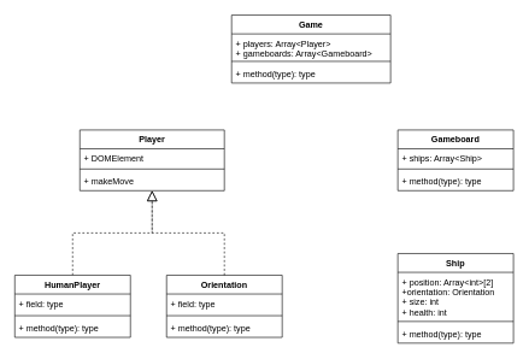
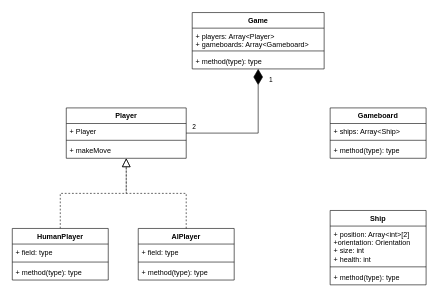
  <mxCell id="0" />
  <mxCell id="1" parent="0" />
  <mxCell id="2" value="Game" style="swimlane;fontStyle=1;align=center;verticalAlign=top;childLayout=stackLayout;horizontal=1;startSize=26;horizontalStack=0;resizeParent=1;resizeParentMax=0;resizeLast=0;collapsible=1;marginBottom=0;" vertex="1" parent="1"><mxGeometry x="320" y="20" width="220" height="94" as="geometry" /></mxCell>
  <mxCell id="3" value="+ players: Array&lt;Player&gt;&#10;+ gameboards: Array&lt;Gameboard&gt;" style="text;strokeColor=none;fillColor=none;align=left;verticalAlign=top;spacingLeft=4;spacingRight=4;overflow=hidden;rotatable=0;points=[[0,0.5],[1,0.5]];portConstraint=eastwest;" vertex="1" parent="2"><mxGeometry y="26" width="220" height="34" as="geometry" /></mxCell>
  <mxCell id="4" value="" style="line;strokeWidth=1;fillColor=none;align=left;verticalAlign=middle;spacingTop=-1;spacingLeft=3;spacingRight=3;rotatable=0;labelPosition=right;points=[];portConstraint=eastwest;strokeColor=inherit;" vertex="1" parent="2"><mxGeometry y="60" width="220" height="8" as="geometry" /></mxCell>
  <mxCell id="5" value="+ method(type): type" style="text;strokeColor=none;fillColor=none;align=left;verticalAlign=top;spacingLeft=4;spacingRight=4;overflow=hidden;rotatable=0;points=[[0,0.5],[1,0.5]];portConstraint=eastwest;" vertex="1" parent="2"><mxGeometry y="68" width="220" height="26" as="geometry" /></mxCell>
  <mxCell id="6" value="Gameboard&#10;" style="swimlane;fontStyle=1;align=center;verticalAlign=top;childLayout=stackLayout;horizontal=1;startSize=26;horizontalStack=0;resizeParent=1;resizeParentMax=0;resizeLast=0;collapsible=1;marginBottom=0;" vertex="1" parent="1"><mxGeometry x="550" y="179" width="160" height="84" as="geometry" /></mxCell>
  <mxCell id="7" value="+ ships: Array&lt;Ship&gt;" style="text;strokeColor=none;fillColor=none;align=left;verticalAlign=top;spacingLeft=4;spacingRight=4;overflow=hidden;rotatable=0;points=[[0,0.5],[1,0.5]];portConstraint=eastwest;" vertex="1" parent="6"><mxGeometry y="26" width="160" height="24" as="geometry" /></mxCell>
  <mxCell id="8" value="" style="line;strokeWidth=1;fillColor=none;align=left;verticalAlign=middle;spacingTop=-1;spacingLeft=3;spacingRight=3;rotatable=0;labelPosition=right;points=[];portConstraint=eastwest;strokeColor=inherit;" vertex="1" parent="6"><mxGeometry y="50" width="160" height="8" as="geometry" /></mxCell>
  <mxCell id="9" value="+ method(type): type" style="text;strokeColor=none;fillColor=none;align=left;verticalAlign=top;spacingLeft=4;spacingRight=4;overflow=hidden;rotatable=0;points=[[0,0.5],[1,0.5]];portConstraint=eastwest;" vertex="1" parent="6"><mxGeometry y="58" width="160" height="26" as="geometry" /></mxCell>
  <mxCell id="10" value="Player" style="swimlane;fontStyle=1;align=center;verticalAlign=top;childLayout=stackLayout;horizontal=1;startSize=26;horizontalStack=0;resizeParent=1;resizeParentMax=0;resizeLast=0;collapsible=1;marginBottom=0;" vertex="1" parent="1"><mxGeometry x="110" y="179" width="200" height="84" as="geometry" /></mxCell>
- <mxCell id="11" value="+ DOMElement" style="text;strokeColor=none;fillColor=none;align=left;verticalAlign=top;spacingLeft=4;spacingRight=4;overflow=hidden;rotatable=0;points=[[0,0.5],[1,0.5]];portConstraint=eastwest;" vertex="1" parent="10"><mxGeometry y="26" width="200" height="24" as="geometry" /></mxCell>
+ <mxCell id="11" value="+ Player" style="text;strokeColor=none;fillColor=none;align=left;verticalAlign=top;spacingLeft=4;spacingRight=4;overflow=hidden;rotatable=0;points=[[0,0.5],[1,0.5]];portConstraint=eastwest;" vertex="1" parent="10"><mxGeometry y="26" width="200" height="24" as="geometry" /></mxCell>
  <mxCell id="12" value="" style="line;strokeWidth=1;fillColor=none;align=left;verticalAlign=middle;spacingTop=-1;spacingLeft=3;spacingRight=3;rotatable=0;labelPosition=right;points=[];portConstraint=eastwest;strokeColor=inherit;" vertex="1" parent="10"><mxGeometry y="50" width="200" height="8" as="geometry" /></mxCell>
  <mxCell id="13" value="+ makeMove" style="text;strokeColor=none;fillColor=none;align=left;verticalAlign=top;spacingLeft=4;spacingRight=4;overflow=hidden;rotatable=0;points=[[0,0.5],[1,0.5]];portConstraint=eastwest;" vertex="1" parent="10"><mxGeometry y="58" width="200" height="26" as="geometry" /></mxCell>
  <mxCell id="14" value="" style="endArrow=block;dashed=1;endFill=0;endSize=12;html=1;rounded=0;edgeStyle=orthogonalEdgeStyle;" edge="1" parent="1" source="15" target="10"><mxGeometry width="160" relative="1" as="geometry"><mxPoint x="610" y="380" as="sourcePoint" /><mxPoint x="660" y="340" as="targetPoint" /></mxGeometry></mxCell>
  <mxCell id="15" value="HumanPlayer&#10;" style="swimlane;fontStyle=1;align=center;verticalAlign=top;childLayout=stackLayout;horizontal=1;startSize=26;horizontalStack=0;resizeParent=1;resizeParentMax=0;resizeLast=0;collapsible=1;marginBottom=0;" vertex="1" parent="1"><mxGeometry y="380" width="160" height="86" as="geometry" x="20" /></mxCell>
  <mxCell id="16" value="+ field: type" style="text;strokeColor=none;fillColor=none;align=left;verticalAlign=top;spacingLeft=4;spacingRight=4;overflow=hidden;rotatable=0;points=[[0,0.5],[1,0.5]];portConstraint=eastwest;" vertex="1" parent="15"><mxGeometry y="26" width="160" height="26" as="geometry" /></mxCell>
  <mxCell id="17" value="" style="line;strokeWidth=1;fillColor=none;align=left;verticalAlign=middle;spacingTop=-1;spacingLeft=3;spacingRight=3;rotatable=0;labelPosition=right;points=[];portConstraint=eastwest;strokeColor=inherit;" vertex="1" parent="15"><mxGeometry y="52" width="160" height="8" as="geometry" /></mxCell>
  <mxCell id="18" value="+ method(type): type" style="text;strokeColor=none;fillColor=none;align=left;verticalAlign=top;spacingLeft=4;spacingRight=4;overflow=hidden;rotatable=0;points=[[0,0.5],[1,0.5]];portConstraint=eastwest;" vertex="1" parent="15"><mxGeometry y="60" width="160" height="26" as="geometry" /></mxCell>
- <mxCell id="19" value="Orientation&#10;" style="swimlane;fontStyle=1;align=center;verticalAlign=top;childLayout=stackLayout;horizontal=1;startSize=26;horizontalStack=0;resizeParent=1;resizeParentMax=0;resizeLast=0;collapsible=1;marginBottom=0;" vertex="1" parent="1"><mxGeometry x="230" y="380" width="160" height="86" as="geometry" /></mxCell>
+ <mxCell id="19" value="AIPlayer&#10;" style="swimlane;fontStyle=1;align=center;verticalAlign=top;childLayout=stackLayout;horizontal=1;startSize=26;horizontalStack=0;resizeParent=1;resizeParentMax=0;resizeLast=0;collapsible=1;marginBottom=0;" vertex="1" parent="1"><mxGeometry x="230" y="380" width="160" height="86" as="geometry" /></mxCell>
  <mxCell id="20" value="+ field: type" style="text;strokeColor=none;fillColor=none;align=left;verticalAlign=top;spacingLeft=4;spacingRight=4;overflow=hidden;rotatable=0;points=[[0,0.5],[1,0.5]];portConstraint=eastwest;" vertex="1" parent="19"><mxGeometry y="26" width="160" height="26" as="geometry" /></mxCell>
  <mxCell id="21" value="" style="line;strokeWidth=1;fillColor=none;align=left;verticalAlign=middle;spacingTop=-1;spacingLeft=3;spacingRight=3;rotatable=0;labelPosition=right;points=[];portConstraint=eastwest;strokeColor=inherit;" vertex="1" parent="19"><mxGeometry y="52" width="160" height="8" as="geometry" /></mxCell>
  <mxCell id="22" value="+ method(type): type" style="text;strokeColor=none;fillColor=none;align=left;verticalAlign=top;spacingLeft=4;spacingRight=4;overflow=hidden;rotatable=0;points=[[0,0.5],[1,0.5]];portConstraint=eastwest;" vertex="1" parent="19"><mxGeometry y="60" width="160" height="26" as="geometry" /></mxCell>
  <mxCell id="23" value="" style="endArrow=block;dashed=1;endFill=0;endSize=12;html=1;rounded=0;edgeStyle=orthogonalEdgeStyle;" edge="1" parent="1" source="19" target="10"><mxGeometry width="160" relative="1" as="geometry"><mxPoint x="300" y="270" as="sourcePoint" /><mxPoint x="460" y="270" as="targetPoint" /></mxGeometry></mxCell>
+ <mxCell id="24" value="" style="endArrow=diamondThin;endFill=1;endSize=24;html=1;rounded=0;edgeStyle=orthogonalEdgeStyle;" edge="1" parent="1" source="10" target="2"><mxGeometry width="160" relative="1" as="geometry"><mxPoint x="300" y="270" as="sourcePoint" /><mxPoint x="460" y="270" as="targetPoint" /></mxGeometry></mxCell>
+ <mxCell id="25" value="2" style="edgeLabel;html=1;align=center;verticalAlign=middle;resizable=0;points=[];" vertex="1" connectable="0" parent="24"><mxGeometry x="-0.695" y="-2" relative="1" as="geometry"><mxPoint x="-23" y="-13" as="offset" /></mxGeometry></mxCell>
+ <mxCell id="26" value="1" style="edgeLabel;html=1;align=center;verticalAlign=middle;resizable=0;points=[];" vertex="1" connectable="0" parent="24"><mxGeometry x="0.577" y="-6" relative="1" as="geometry"><mxPoint x="14" y="-31" as="offset" /></mxGeometry></mxCell>
  <mxCell id="27" value="Ship" style="swimlane;fontStyle=1;align=center;verticalAlign=top;childLayout=stackLayout;horizontal=1;startSize=26;horizontalStack=0;resizeParent=1;resizeParentMax=0;resizeLast=0;collapsible=1;marginBottom=0;" vertex="1" parent="1"><mxGeometry x="550" y="350" width="160" height="124" as="geometry" /></mxCell>
  <mxCell id="28" value="+ position: Array&lt;int&gt;[2]&#10;+orientation: Orientation&#10;+ size: int&#10;+ health: int" style="text;strokeColor=none;fillColor=none;align=left;verticalAlign=top;spacingLeft=4;spacingRight=4;overflow=hidden;rotatable=0;points=[[0,0.5],[1,0.5]];portConstraint=eastwest;" vertex="1" parent="27"><mxGeometry y="26" width="160" height="64" as="geometry" /></mxCell>
  <mxCell id="29" value="" style="line;strokeWidth=1;fillColor=none;align=left;verticalAlign=middle;spacingTop=-1;spacingLeft=3;spacingRight=3;rotatable=0;labelPosition=right;points=[];portConstraint=eastwest;strokeColor=inherit;" vertex="1" parent="27"><mxGeometry y="90" width="160" height="8" as="geometry" /></mxCell>
  <mxCell id="30" value="+ method(type): type" style="text;strokeColor=none;fillColor=none;align=left;verticalAlign=top;spacingLeft=4;spacingRight=4;overflow=hidden;rotatable=0;points=[[0,0.5],[1,0.5]];portConstraint=eastwest;" vertex="1" parent="27"><mxGeometry y="98" width="160" height="26" as="geometry" /></mxCell>
